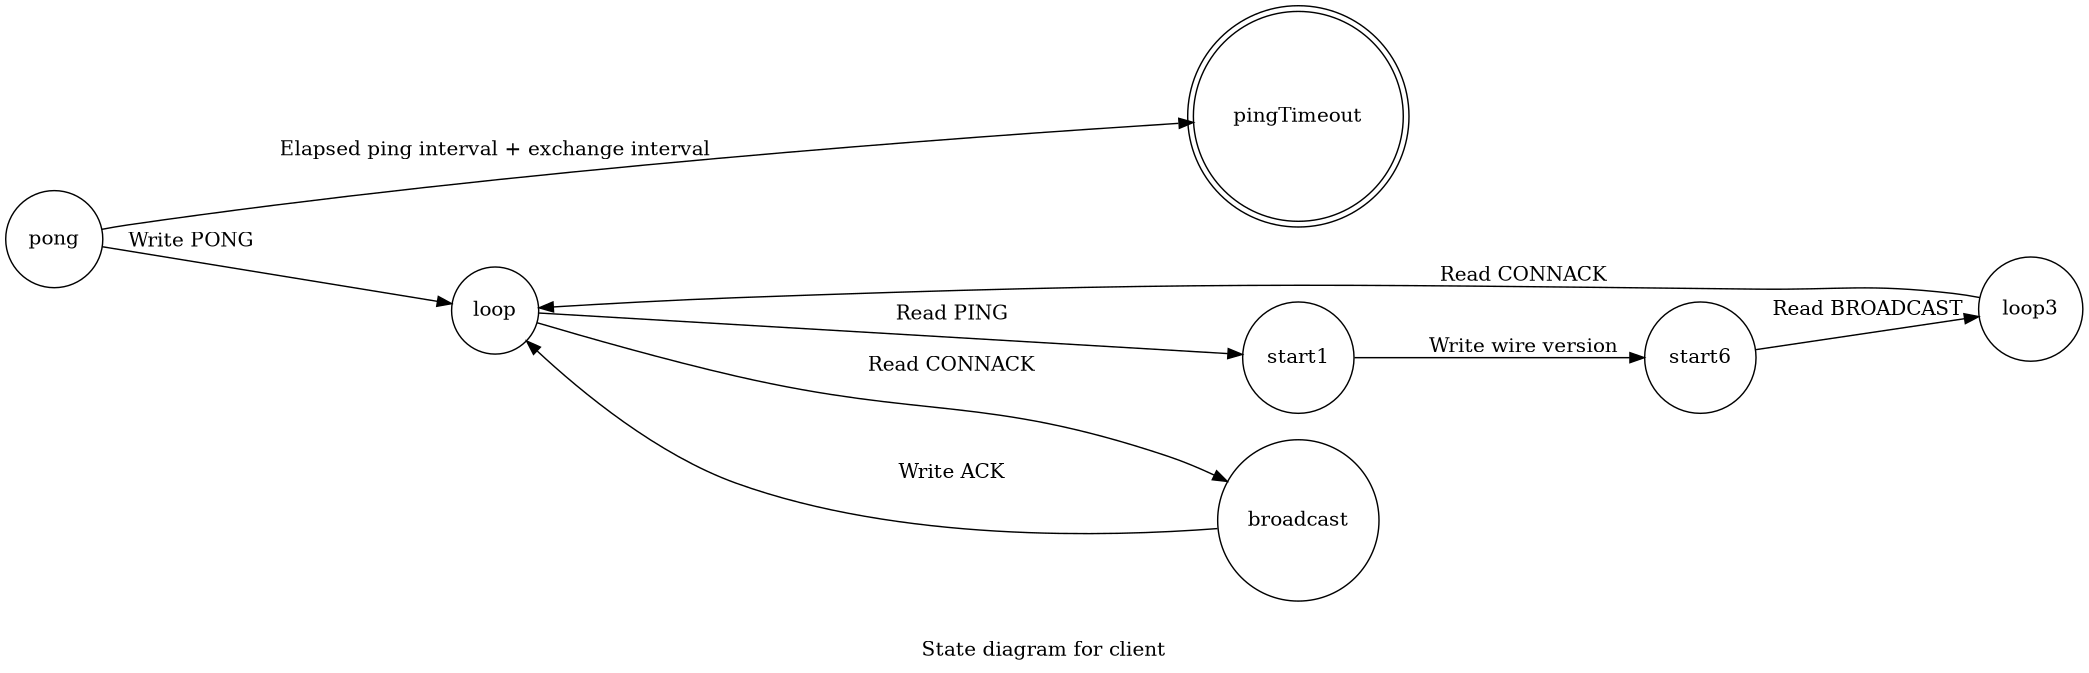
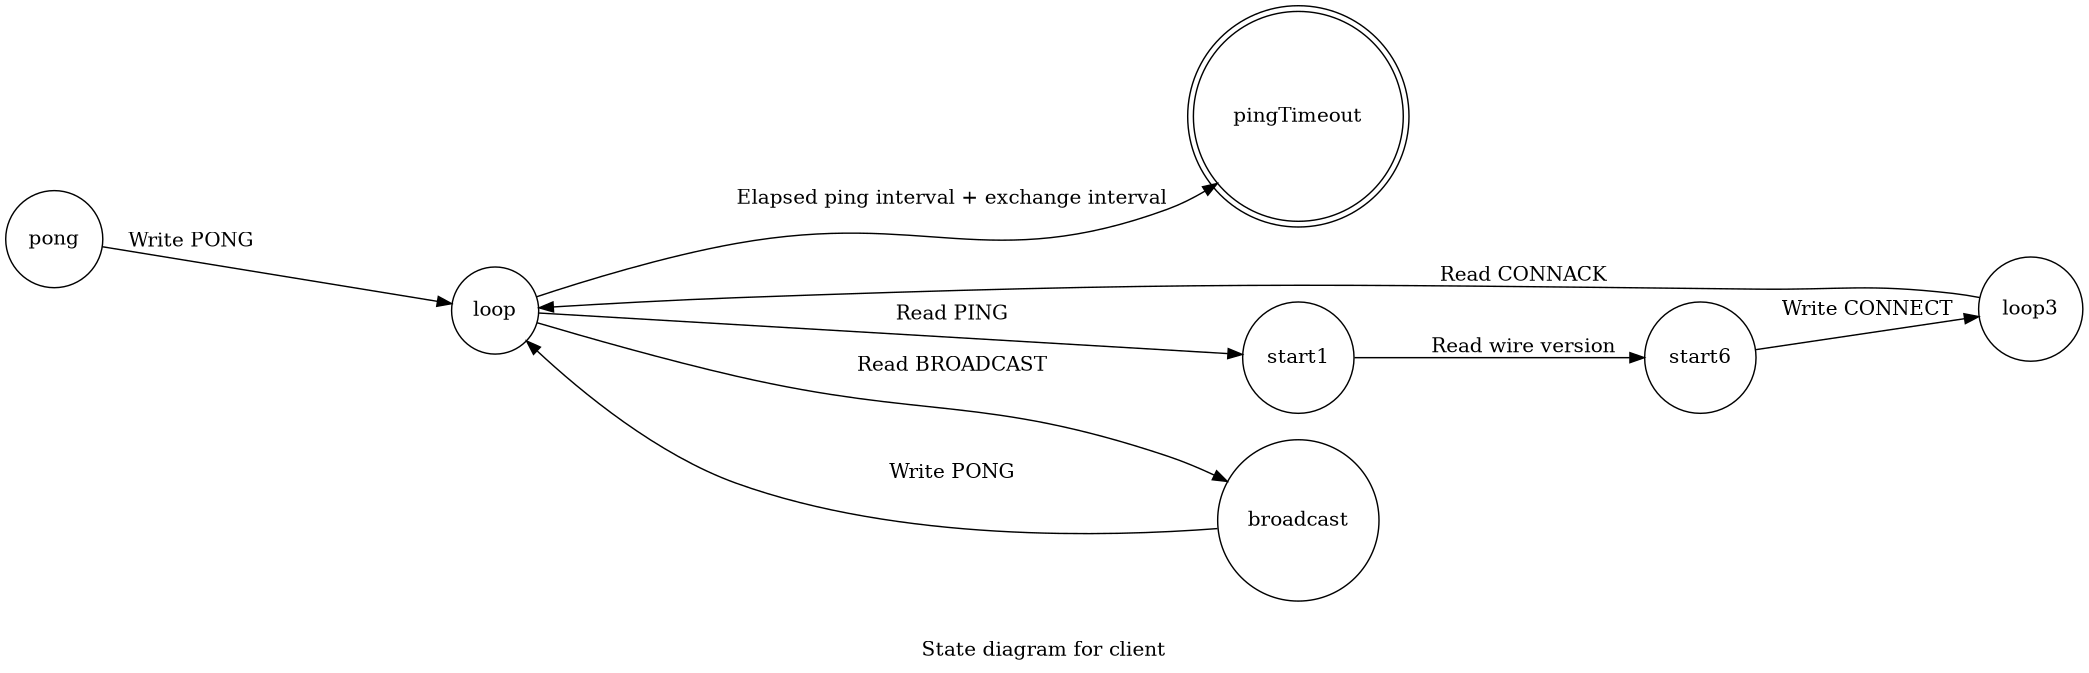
  digraph {
    label="State diagram for client"
    rankdir=LR
    node [shape=circle]
    pingTimeout [shape=doublecircle]
    n2 [label=start6]
    start1
    n4 [label=loop3]
    loop
    broadcast
    pong
-   n2 -> n4 [label="Read BROADCAST"]
-   start1 -> n2 [label="Write wire version"]
+   n2 -> n4 [label="Write CONNECT"]
+   start1 -> n2 [label="Read wire version"]
    n4 -> loop [label="Read CONNACK"]
-   pong -> pingTimeout [label="Elapsed ping interval + exchange interval"]
+   loop -> pingTimeout [label="Elapsed ping interval + exchange interval"]
    loop -> start1 [label="Read PING"]
-   loop -> broadcast [label="Read CONNACK"]
-   broadcast -> loop [label="Write ACK"]
+   loop -> broadcast [label="Read BROADCAST"]
+   broadcast -> loop [label="Write PONG"]
    pong -> loop [label="Write PONG"]
  }
